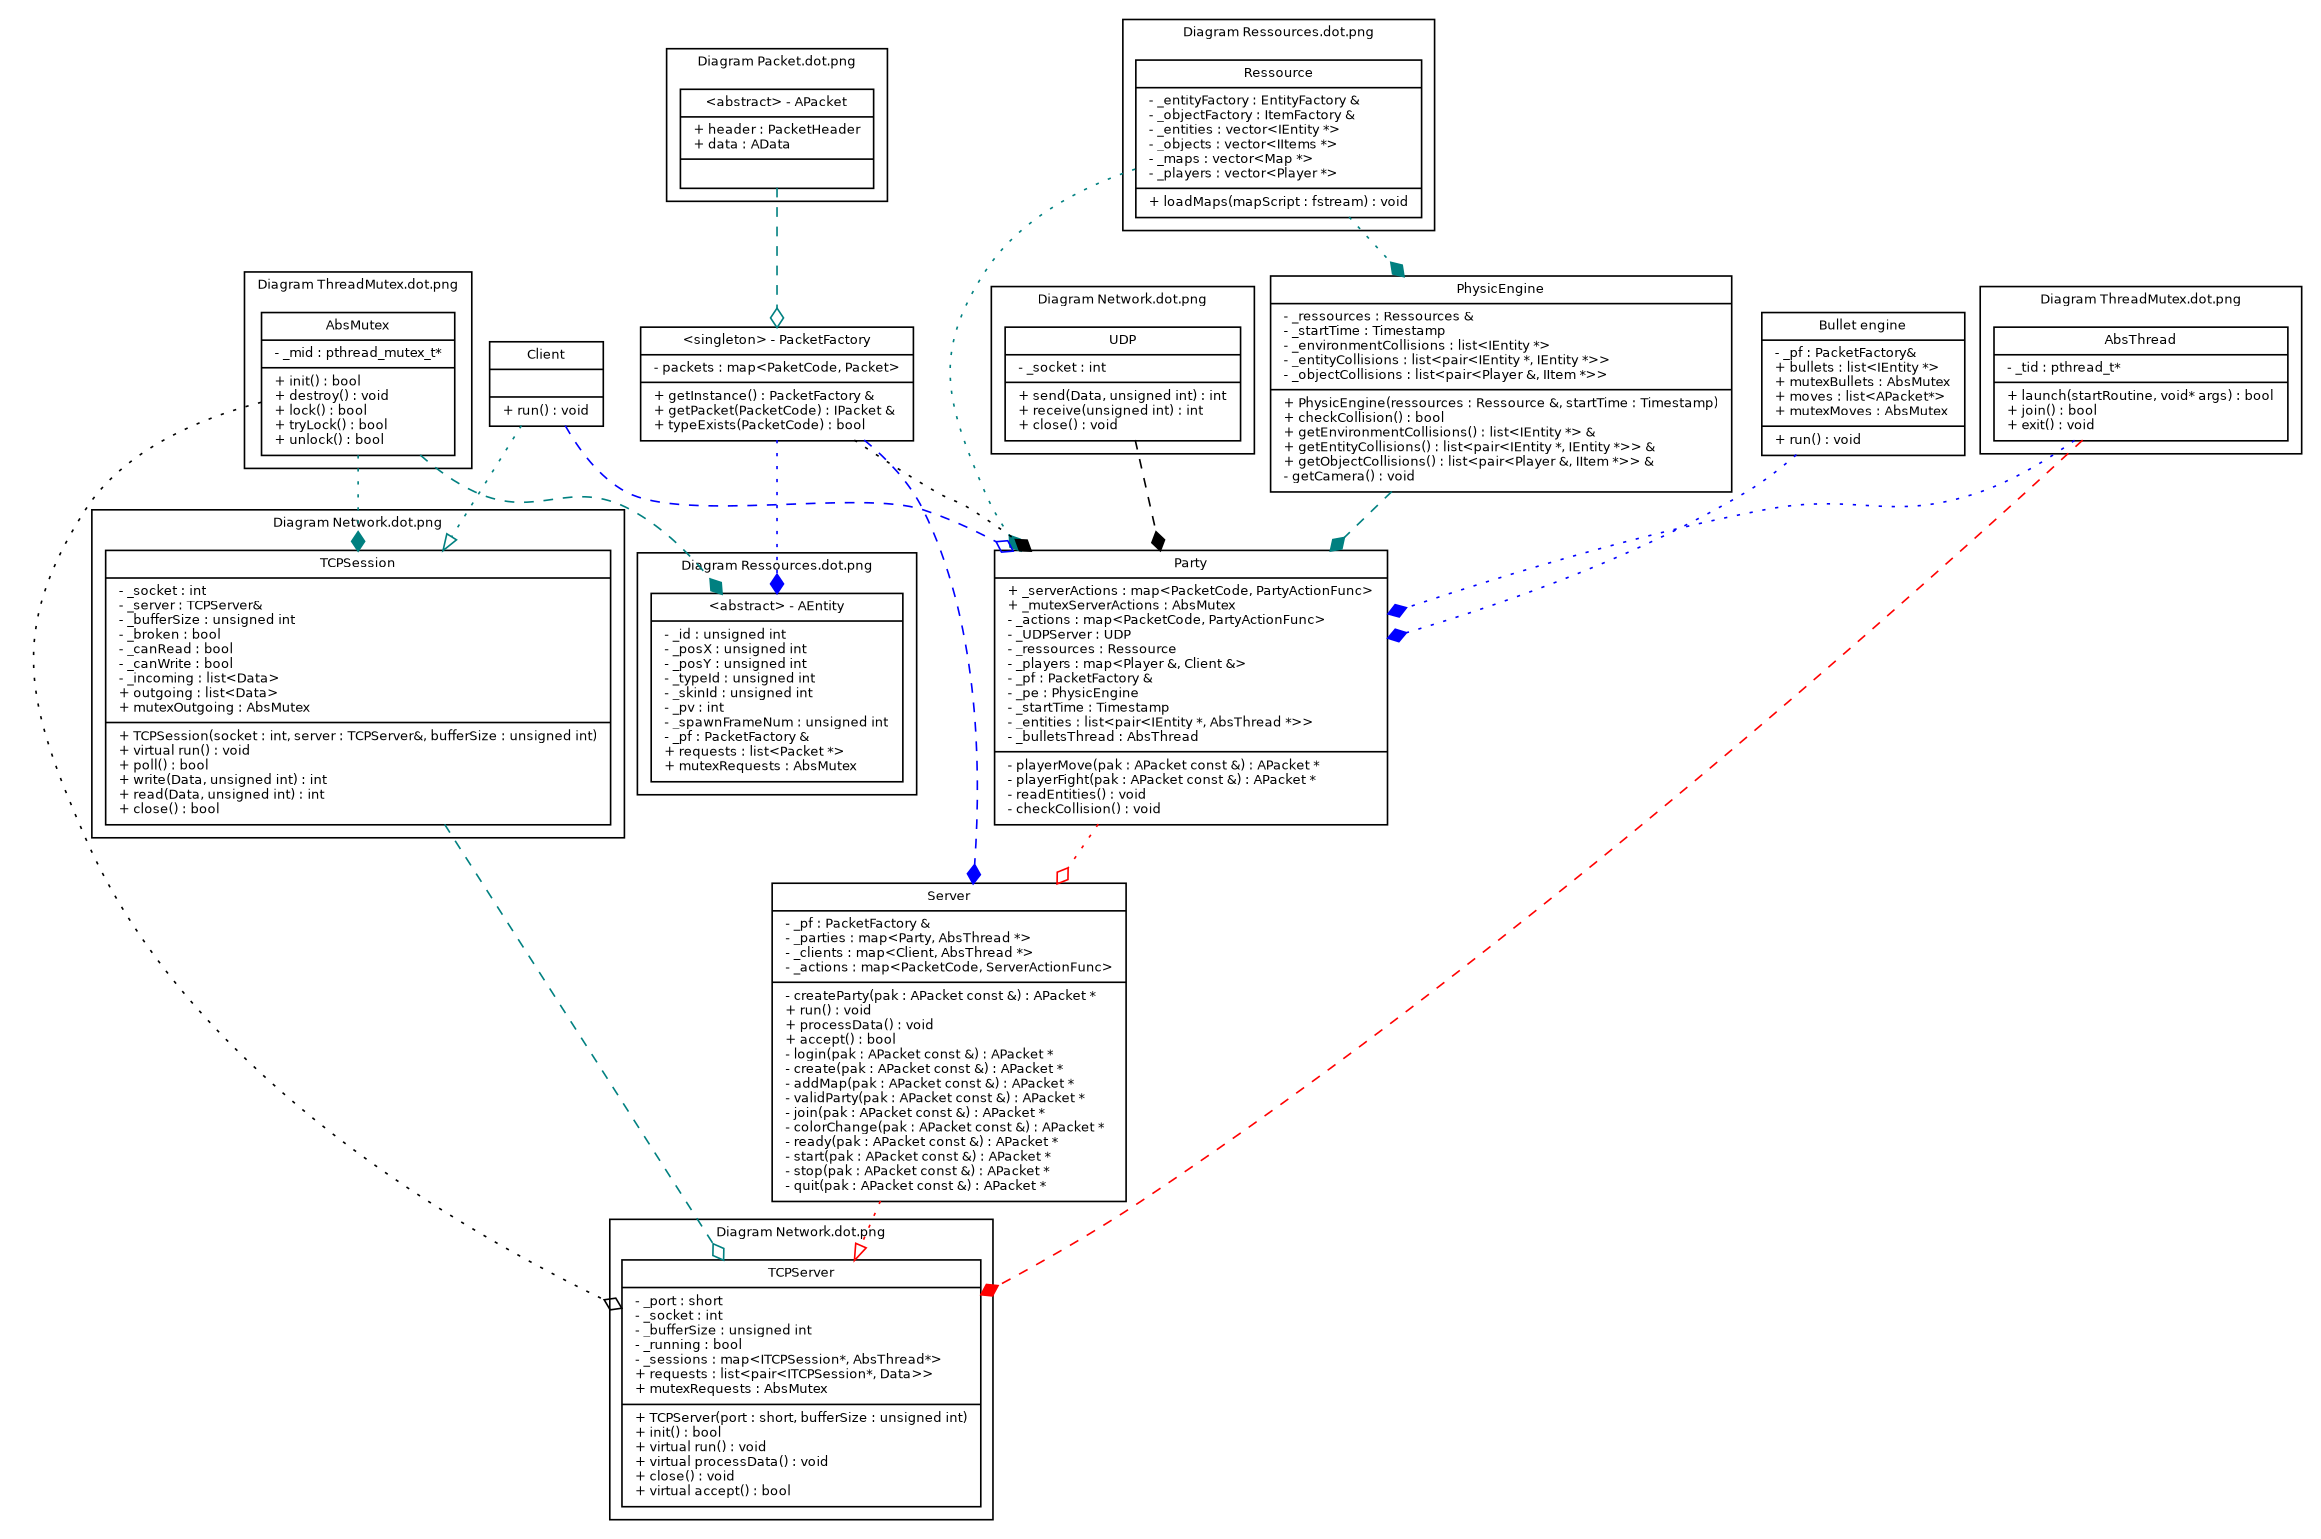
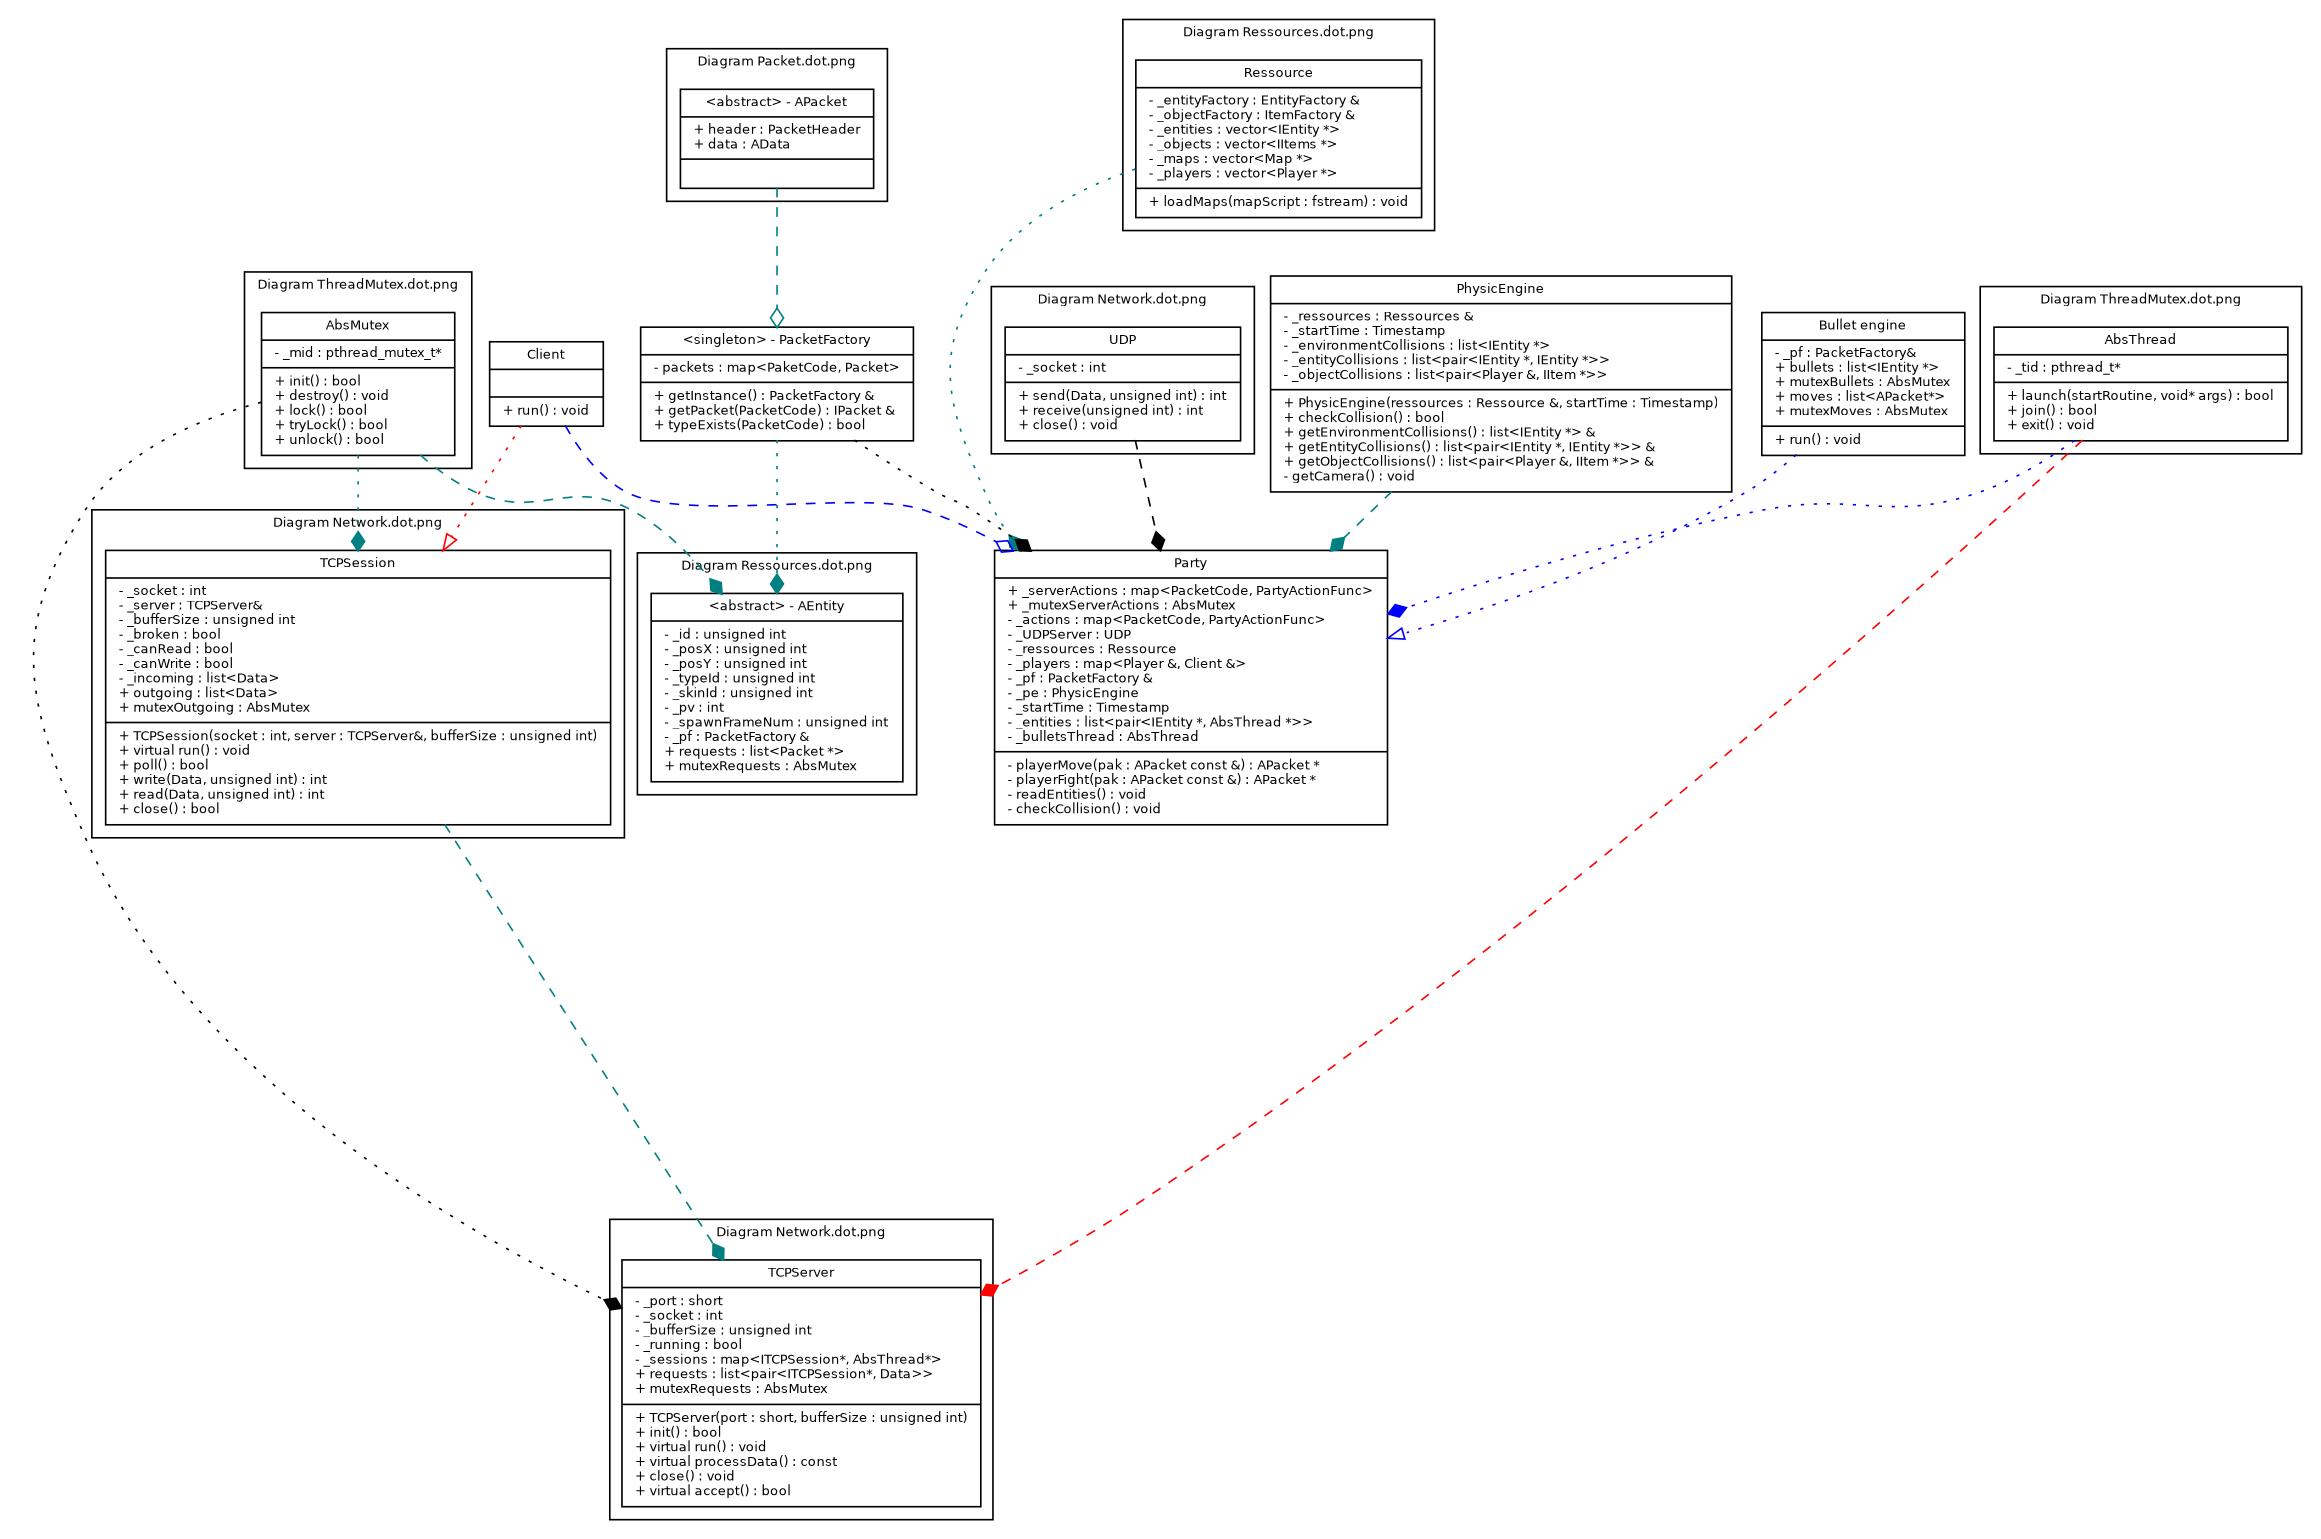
  digraph {
    fontname="Bitstream Vera Sans"
    fontsize=8
    node [fontname="Bitstream Vera Sans" fontsize=8 shape=record]
    edge [arrowhead=diamond color=teal fontname="Bitstream Vera Sans" fontsize=8 style=dotted]
    n1 [label="{\<abstract\> - AEntity|- _id : unsigned int\l- _posX : unsigned int\l- _posY : unsigned int\l- _typeId : unsigned int\l- _skinId : unsigned int\l- _pv : int\l- _spawnFrameNum : unsigned int\l- _pf : PacketFactory &\l+ requests : list\<Packet *\>\l+ mutexRequests : AbsMutex\l}"]
    n2 [label="{Ressource|- _entityFactory : EntityFactory &\l- _objectFactory : ItemFactory &\l- _entities : vector\<IEntity *\>\l- _objects : vector\<IItems *\>\l- _maps : vector\<Map *\>\l- _players : vector\<Player *\>\l|+ loadMaps(mapScript : fstream) : void\l}"]
    n3 [label="{TCPSession|- _socket : int\l- _server : TCPServer&\l- _bufferSize : unsigned int\l- _broken : bool\l- _canRead : bool\l- _canWrite : bool\l- _incoming : list\<Data\>\l+ outgoing : list\<Data\>\l+ mutexOutgoing : AbsMutex\l|+ TCPSession(socket : int, server : TCPServer&, bufferSize : unsigned int)\l+ virtual run() : void\l+ poll() : bool\l+ write(Data, unsigned int) : int\l+ read(Data, unsigned int) : int\l+ close() : bool\l}"]
    n4 [label="{UDP|- _socket : int\l|+ send(Data, unsigned int) : int\l+ receive(unsigned int) : int\l+ close() : void\l}"]
-   n5 [label="{TCPServer|- _port : short\l- _socket : int\l- _bufferSize : unsigned int\l- _running : bool\l- _sessions : map\<ITCPSession*, AbsThread*\>\l+ requests : list\<pair\<ITCPSession*, Data\>\>\l+ mutexRequests : AbsMutex\l|+ TCPServer(port : short, bufferSize : unsigned int)\l+ init() : bool\l+ virtual run() : void\l+ virtual processData() : void\l+ close() : void\l+ virtual accept() : bool\l}"]
+   n5 [label="{TCPServer|- _port : short\l- _socket : int\l- _bufferSize : unsigned int\l- _running : bool\l- _sessions : map\<ITCPSession*, AbsThread*\>\l+ requests : list\<pair\<ITCPSession*, Data\>\>\l+ mutexRequests : AbsMutex\l|+ TCPServer(port : short, bufferSize : unsigned int)\l+ init() : bool\l+ virtual run() : void\l+ virtual processData() : const\l+ close() : void\l+ virtual accept() : bool\l}"]
    n6 [label="{AbsThread|- _tid : pthread_t*\l|+ launch(startRoutine, void* args) : bool\l+ join() : bool\l+ exit() : void\l}"]
    n7 [label="{AbsMutex|- _mid : pthread_mutex_t*\l|+ init() : bool\l+ destroy() : void\l+ lock() : bool\l+ tryLock() : bool\l+ unlock() : bool\l}"]
    n8 [label="{\<abstract\> - APacket|+ header : PacketHeader\l+ data : AData\l|}"]
    n9 [label="{Party|+ _serverActions : map\<PacketCode, PartyActionFunc\>\l+ _mutexServerActions : AbsMutex\l- _actions : map\<PacketCode, PartyActionFunc\>\l- _UDPServer : UDP\l- _ressources : Ressource\l- _players : map\<Player &, Client &\>\l- _pf : PacketFactory &\l- _pe : PhysicEngine\l- _startTime : Timestamp\l- _entities : list\<pair\<IEntity *, AbsThread *\>\>\l- _bulletsThread : AbsThread\l|- playerMove(pak : APacket const &) : APacket *\l- playerFight(pak : APacket const &) : APacket *\l- readEntities() : void\l- checkCollision() : void\l}"]
    n10 [label="{PhysicEngine|- _ressources : Ressources &\l- _startTime : Timestamp\l- _environmentCollisions : list\<IEntity *\>\l- _entityCollisions : list\<pair\<IEntity *, IEntity *\>\>\l- _objectCollisions : list\<pair\<Player &, IItem *\>\>\l|+ PhysicEngine(ressources : Ressource &, startTime : Timestamp)\l+ checkCollision() : bool\l+ getEnvironmentCollisions() : list\<IEntity *\> &\l+ getEntityCollisions() : list\<pair\<IEntity *, IEntity *\>\> &\l+ getObjectCollisions() : list\<pair\<Player &, IItem *\>\> &\l- getCamera() : void\l}"]
    n11 [label="{\<singleton\> - PacketFactory|- packets : map\<PaketCode, Packet\>\l|+ getInstance() : PacketFactory &\l+ getPacket(PacketCode) : IPacket &\l+ typeExists(PacketCode) : bool\l}"]
-   n12 [label="{Server|- _pf : PacketFactory &\l- _parties : map\<Party, AbsThread *\>\l- _clients : map\<Client, AbsThread *\>\l- _actions : map\<PacketCode, ServerActionFunc\>\l|- createParty(pak : APacket const &) : APacket *\l+ run() : void\l+ processData() : void\l+ accept() : bool\l- login(pak : APacket const &) : APacket *\l- create(pak : APacket const &) : APacket *\l- addMap(pak : APacket const &) : APacket *\l- validParty(pak : APacket const &) : APacket *\l- join(pak : APacket const &) : APacket *\l- colorChange(pak : APacket const &) : APacket *\l- ready(pak : APacket const &) : APacket *\l- start(pak : APacket const &) : APacket *\l- stop(pak : APacket const &) : APacket *\l- quit(pak : APacket const &) : APacket *\l}"]
    n13 [label="{Bullet engine|- _pf : PacketFactory&\l+ bullets : list\<IEntity *\>\l+ mutexBullets : AbsMutex\l+ moves : list\<APacket*\>\l+ mutexMoves : AbsMutex\l|+ run() : void\l}"]
    n14 [label="{Client||+ run() : void\l}"]
    subgraph cluster_1 {
      label="Diagram Ressources.dot.png"
      n1
    }
    subgraph cluster_2 {
      label="Diagram Ressources.dot.png"
      n2
    }
    subgraph cluster_3 {
      label="Diagram Network.dot.png"
      n3
    }
    subgraph cluster_4 {
      label="Diagram Network.dot.png"
      n4
    }
    subgraph cluster_5 {
      label="Diagram Network.dot.png"
      n5
    }
    subgraph cluster_6 {
      label="Diagram ThreadMutex.dot.png"
      n6
    }
    subgraph cluster_7 {
      label="Diagram ThreadMutex.dot.png"
      n7
    }
    subgraph cluster_8 {
      label="Diagram Packet.dot.png"
      n8
    }
    n2 -> n9
-   n2 -> n10
-   n3 -> n5 [arrowhead=odiamond style=dashed]
+   n3 -> n5 [style=dashed]
    n4 -> n9 [color=black style=dashed]
    n6 -> n5 [color=red style=dashed]
    n6 -> n9 [color=blue]
    n7 -> n1 [style=dashed]
    n7 -> n3
-   n7 -> n5 [arrowhead=odiamond color=black]
+   n7 -> n5 [color=black]
    n8 -> n11 [arrowhead=odiamond style=dashed]
-   n9 -> n12 [arrowhead=odiamond color=red]
    n10 -> n9 [style=dashed]
-   n11 -> n1 [color=blue]
+   n11 -> n1
    n11 -> n9 [color=black]
-   n11 -> n12 [color=blue style=dashed]
-   n12 -> n5 [arrowhead=onormal color=red]
-   n13 -> n9 [color=blue]
-   n14 -> n3 [arrowhead=onormal]
+   n13 -> n9 [arrowhead=onormal color=blue]
+   n14 -> n3 [arrowhead=onormal color=red]
    n14 -> n9 [arrowhead=odiamond color=blue style=dashed]
  }
